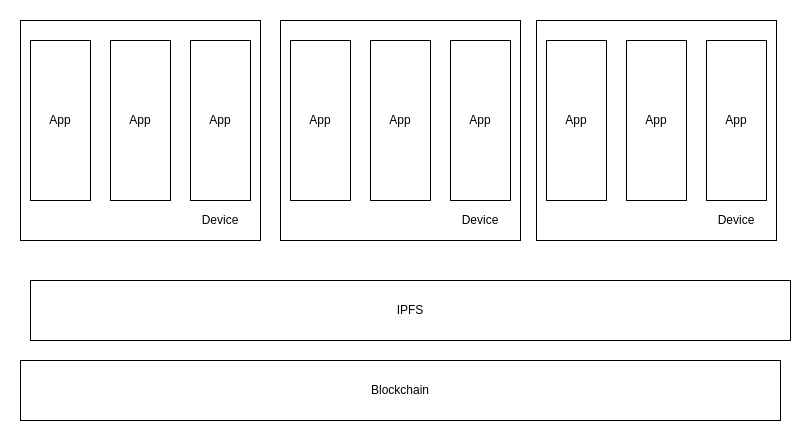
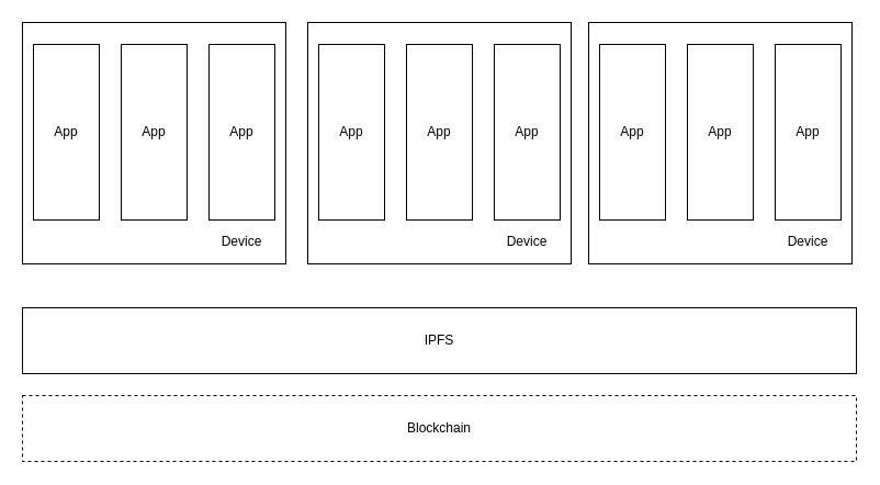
  <mxCell id="0" />
  <mxCell id="1" parent="0" />
- <mxCell id="2" value="IPFS" style="rounded=0;whiteSpace=wrap;html=1;" vertex="1" parent="1"><mxGeometry x="30" y="280" width="760" height="60" as="geometry" /></mxCell>
- <mxCell id="3" value="Blockchain" style="rounded=0;whiteSpace=wrap;html=1;" vertex="1" parent="1"><mxGeometry x="20" y="360" width="760" height="60" as="geometry" /></mxCell>
+ <mxCell id="2" value="IPFS" style="rounded=0;whiteSpace=wrap;html=1;" vertex="1" parent="1"><mxGeometry x="20" y="280" width="760" height="60" as="geometry" /></mxCell>
+ <mxCell id="3" value="Blockchain" style="rounded=0;whiteSpace=wrap;html=1;dashed=1;" vertex="1" parent="1"><mxGeometry x="20" y="360" width="760" height="60" as="geometry" /></mxCell>
  <mxCell id="4" value="" style="group" vertex="1" connectable="0" parent="1"><mxGeometry x="20" y="20" width="240" height="220" as="geometry" /></mxCell>
  <mxCell id="5" value="" style="rounded=0;whiteSpace=wrap;html=1;" vertex="1" parent="4"><mxGeometry width="240" height="220" as="geometry" /></mxCell>
  <mxCell id="6" value="App" style="rounded=0;whiteSpace=wrap;html=1;" vertex="1" parent="4"><mxGeometry x="10" y="20" width="60" height="160" as="geometry" /></mxCell>
  <mxCell id="7" value="App" style="rounded=0;whiteSpace=wrap;html=1;" vertex="1" parent="4"><mxGeometry x="90" y="20" width="60" height="160" as="geometry" /></mxCell>
  <mxCell id="8" value="App" style="rounded=0;whiteSpace=wrap;html=1;" vertex="1" parent="4"><mxGeometry x="170" y="20" width="60" height="160" as="geometry" /></mxCell>
  <mxCell id="9" value="Device" style="text;html=1;strokeColor=none;fillColor=none;align=center;verticalAlign=middle;whiteSpace=wrap;rounded=0;" vertex="1" parent="4"><mxGeometry x="170" y="190" width="60" height="20" as="geometry" /></mxCell>
  <mxCell id="10" value="" style="group" vertex="1" connectable="0" parent="1"><mxGeometry x="280" y="20" width="240" height="220" as="geometry" /></mxCell>
  <mxCell id="11" value="" style="rounded=0;whiteSpace=wrap;html=1;" vertex="1" parent="10"><mxGeometry width="240" height="220" as="geometry" /></mxCell>
  <mxCell id="12" value="App" style="rounded=0;whiteSpace=wrap;html=1;" vertex="1" parent="10"><mxGeometry x="10" y="20" width="60" height="160" as="geometry" /></mxCell>
  <mxCell id="13" value="App" style="rounded=0;whiteSpace=wrap;html=1;" vertex="1" parent="10"><mxGeometry x="90" y="20" width="60" height="160" as="geometry" /></mxCell>
  <mxCell id="14" value="App" style="rounded=0;whiteSpace=wrap;html=1;" vertex="1" parent="10"><mxGeometry x="170" y="20" width="60" height="160" as="geometry" /></mxCell>
  <mxCell id="15" value="Device" style="text;html=1;strokeColor=none;fillColor=none;align=center;verticalAlign=middle;whiteSpace=wrap;rounded=0;" vertex="1" parent="10"><mxGeometry x="170" y="190" width="60" height="20" as="geometry" /></mxCell>
  <mxCell id="16" value="" style="group" vertex="1" connectable="0" parent="1"><mxGeometry x="536" y="20" width="240" height="220" as="geometry" /></mxCell>
  <mxCell id="17" value="" style="rounded=0;whiteSpace=wrap;html=1;" vertex="1" parent="16"><mxGeometry width="240" height="220" as="geometry" /></mxCell>
  <mxCell id="18" value="App" style="rounded=0;whiteSpace=wrap;html=1;" vertex="1" parent="16"><mxGeometry x="10" y="20" width="60" height="160" as="geometry" /></mxCell>
  <mxCell id="19" value="App" style="rounded=0;whiteSpace=wrap;html=1;" vertex="1" parent="16"><mxGeometry x="90" y="20" width="60" height="160" as="geometry" /></mxCell>
  <mxCell id="20" value="App" style="rounded=0;whiteSpace=wrap;html=1;" vertex="1" parent="16"><mxGeometry x="170" y="20" width="60" height="160" as="geometry" /></mxCell>
  <mxCell id="21" value="Device" style="text;html=1;strokeColor=none;fillColor=none;align=center;verticalAlign=middle;whiteSpace=wrap;rounded=0;" vertex="1" parent="16"><mxGeometry x="170" y="190" width="60" height="20" as="geometry" /></mxCell>
